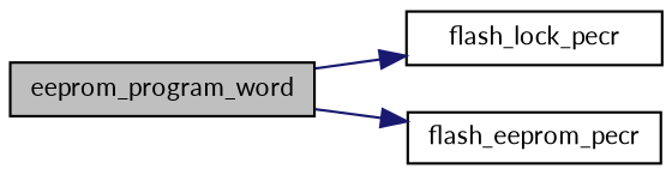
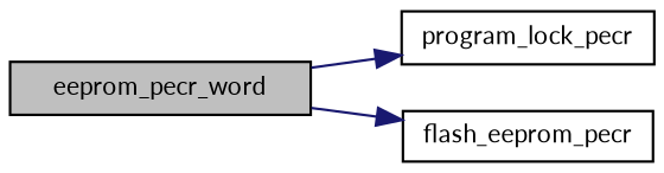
  digraph {
    fontname=Lato
    rankdir=LR
    node [color=black fillcolor=white fontname=Lato fontsize=10 shape=record style=filled]
    edge [color=midnightblue fontname=Lato fontsize=10 labelfontname=Helvetica labelfontsize=10 style=solid]
-   n1 [fillcolor=grey75 fontcolor=black height=0.2 label=eeprom_program_word width=0.4]
-   n2 [height=0.2 label=flash_lock_pecr width=0.4]
+   n1 [fillcolor=grey75 fontcolor=black height=0.2 label=eeprom_pecr_word width=0.4]
+   n2 [height=0.2 label=program_lock_pecr width=0.4]
    n3 [height=0.2 label=flash_eeprom_pecr width=0.4]
    n1 -> n2
    n1 -> n3
  }
